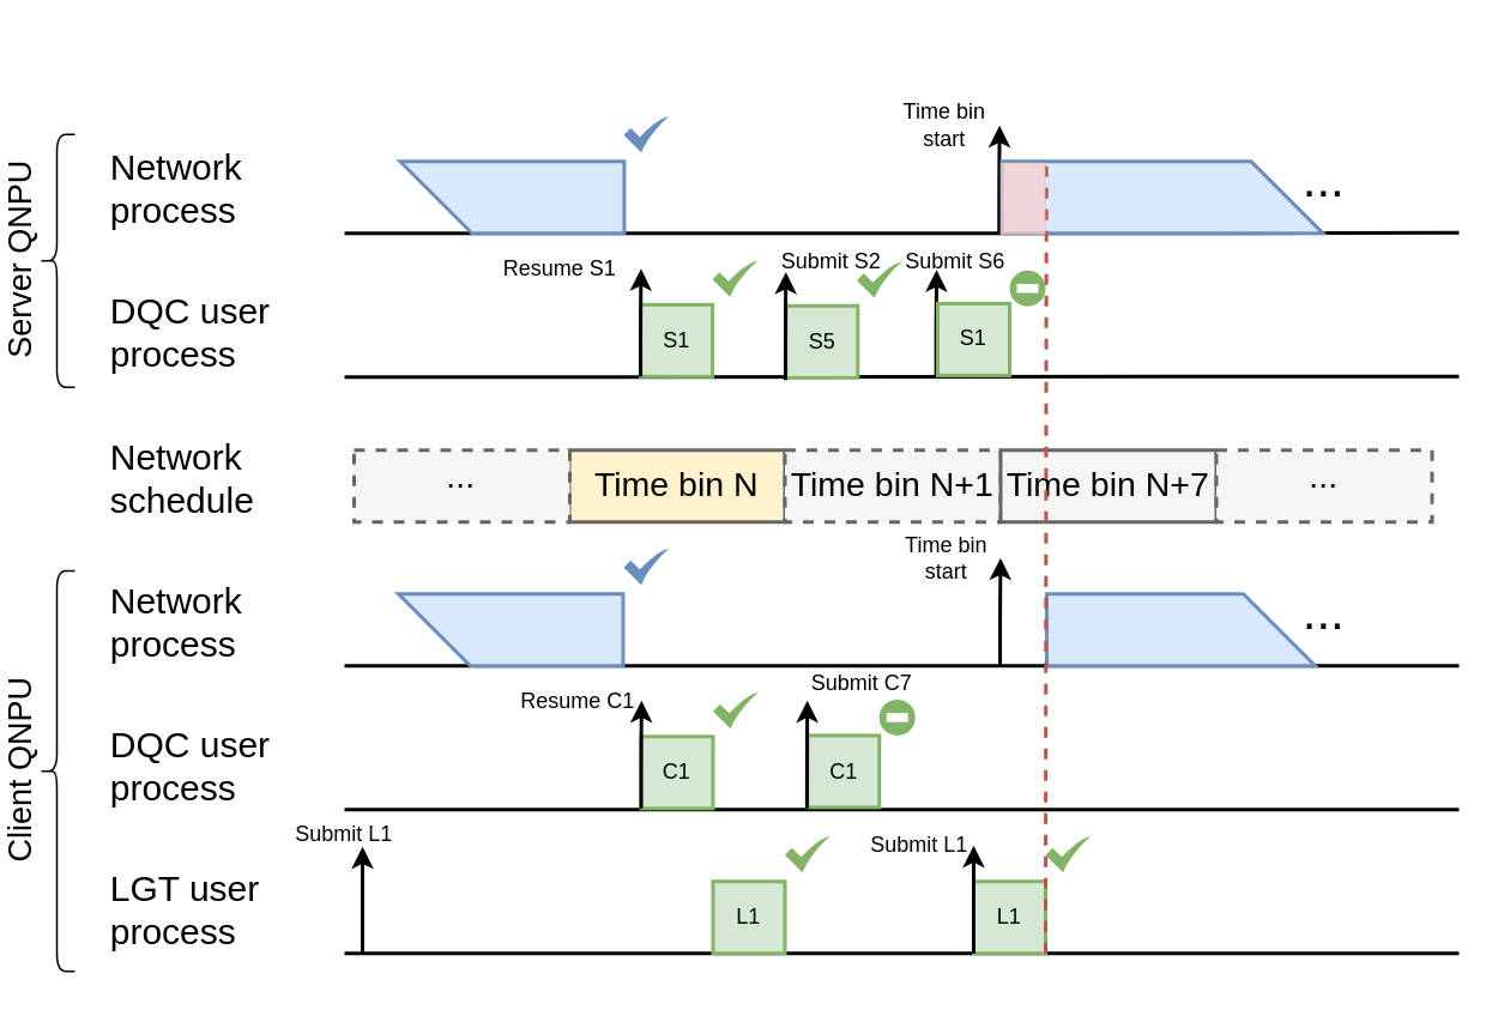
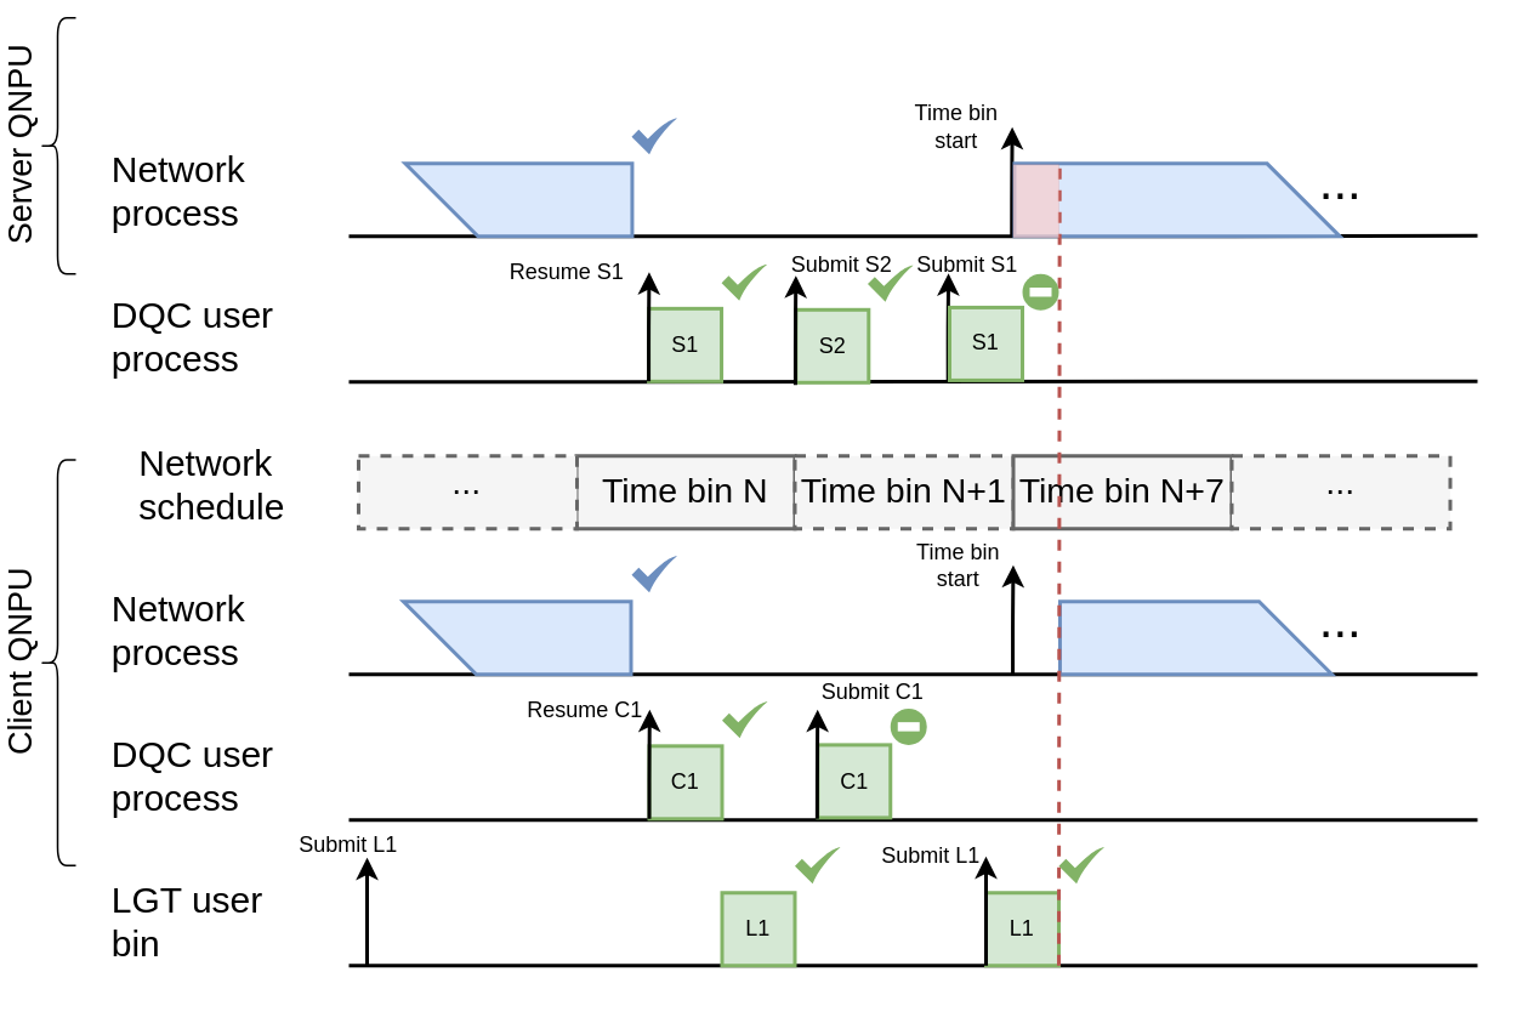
  <mxCell id="0" />
  <mxCell id="1" parent="0" />
- <mxCell id="2" value="Network schedule" style="text;html=1;strokeColor=none;fillColor=none;align=left;verticalAlign=middle;whiteSpace=wrap;rounded=0;fontSize=20;fontColor=#000000;fontFamily=Helvetica;spacing=0;" parent="1" vertex="1"><mxGeometry x="60" y="235" width="100" height="60" as="geometry" /></mxCell>
+ <mxCell id="2" value="Network schedule" style="text;html=1;strokeColor=none;fillColor=none;align=left;verticalAlign=middle;whiteSpace=wrap;rounded=0;fontSize=20;fontColor=#000000;fontFamily=Helvetica;spacing=0;" parent="1" vertex="1"><mxGeometry x="75" y="235" width="100" height="60" as="geometry" /></mxCell>
  <mxCell id="3" value="Network process" style="text;html=1;strokeColor=none;fillColor=none;align=left;verticalAlign=middle;whiteSpace=wrap;rounded=0;fontSize=20;fontColor=#000000;fontFamily=Helvetica;spacing=0;" parent="1" vertex="1"><mxGeometry x="60" y="315" width="100" height="60" as="geometry" /></mxCell>
  <mxCell id="4" value="DQC user process" style="text;html=1;strokeColor=none;fillColor=none;align=left;verticalAlign=middle;whiteSpace=wrap;rounded=0;fontSize=20;fontColor=#000000;fontFamily=Helvetica;spacing=0;" parent="1" vertex="1"><mxGeometry x="60" y="395" width="100" height="60" as="geometry" /></mxCell>
  <mxCell id="5" style="edgeStyle=orthogonalEdgeStyle;rounded=1;orthogonalLoop=1;jettySize=auto;html=1;strokeWidth=2;endArrow=none;endFill=0;" parent="1" edge="1"><mxGeometry relative="1" as="geometry"><mxPoint x="810" y="370" as="targetPoint" /><mxPoint x="190" y="370" as="sourcePoint" /></mxGeometry></mxCell>
  <mxCell id="6" style="edgeStyle=orthogonalEdgeStyle;rounded=1;orthogonalLoop=1;jettySize=auto;html=1;strokeWidth=2;endArrow=none;endFill=0;" parent="1" edge="1"><mxGeometry relative="1" as="geometry"><mxPoint x="810" y="450" as="targetPoint" /><mxPoint x="190" y="450" as="sourcePoint" /></mxGeometry></mxCell>
- <mxCell id="7" value="Time bin N" style="rounded=0;whiteSpace=wrap;html=1;strokeWidth=2;fillColor=#fff2cc;strokeColor=#666666;fontFamily=Helvetica;fontSize=19;" parent="1" vertex="1"><mxGeometry x="315" y="250" width="120" height="40" as="geometry" /></mxCell>
+ <mxCell id="7" value="Time bin N" style="rounded=0;whiteSpace=wrap;html=1;strokeWidth=2;fillColor=#f5f5f5;strokeColor=#666666;fontFamily=Helvetica;fontSize=19;" parent="1" vertex="1"><mxGeometry x="315" y="250" width="120" height="40" as="geometry" /></mxCell>
  <mxCell id="8" value="Time bin N+1" style="rounded=0;whiteSpace=wrap;html=1;strokeWidth=2;fillColor=#f5f5f5;strokeColor=#666666;fontFamily=Helvetica;fontSize=19;dashed=1;" parent="1" vertex="1"><mxGeometry x="435" y="250" width="120" height="40" as="geometry" /></mxCell>
  <mxCell id="9" value="C1" style="rounded=0;whiteSpace=wrap;html=1;strokeWidth=2;fillColor=#d5e8d4;strokeColor=#82b366;" parent="1" vertex="1"><mxGeometry x="355" y="409.38" width="40" height="40" as="geometry" /></mxCell>
  <mxCell id="10" value="" style="shape=card;whiteSpace=wrap;html=1;size=100;rotation=-90;fillColor=#dae8fc;strokeColor=#6c8ebf;strokeWidth=2;" parent="1" vertex="1"><mxGeometry x="262.5" y="287.5" width="40" height="125" as="geometry" /></mxCell>
- <mxCell id="11" value="LGT user process" style="text;html=1;strokeColor=none;fillColor=none;align=left;verticalAlign=middle;whiteSpace=wrap;rounded=0;fontSize=20;fontColor=#000000;fontFamily=Helvetica;spacing=0;" parent="1" vertex="1"><mxGeometry x="60" y="475" width="100" height="60" as="geometry" /></mxCell>
+ <mxCell id="11" value="LGT user bin" style="text;html=1;strokeColor=none;fillColor=none;align=left;verticalAlign=middle;whiteSpace=wrap;rounded=0;fontSize=20;fontColor=#000000;fontFamily=Helvetica;spacing=0;" parent="1" vertex="1"><mxGeometry x="60" y="475" width="100" height="60" as="geometry" /></mxCell>
  <mxCell id="12" style="edgeStyle=orthogonalEdgeStyle;rounded=1;orthogonalLoop=1;jettySize=auto;html=1;strokeWidth=2;endArrow=none;endFill=0;" parent="1" edge="1"><mxGeometry relative="1" as="geometry"><mxPoint x="810" y="530" as="targetPoint" /><mxPoint x="190" y="530" as="sourcePoint" /></mxGeometry></mxCell>
  <mxCell id="13" value="L1" style="rounded=0;whiteSpace=wrap;html=1;strokeWidth=2;fillColor=#d5e8d4;strokeColor=#82b366;" parent="1" vertex="1"><mxGeometry x="395" y="490" width="40" height="40" as="geometry" /></mxCell>
  <mxCell id="14" value="" style="html=1;aspect=fixed;strokeColor=none;shadow=0;align=center;verticalAlign=top;shape=mxgraph.gcp2.check;fontFamily=Times New Roman;fontSize=20;fillColor=#6C8EBF;" parent="1" vertex="1"><mxGeometry x="345.32" y="305" width="25" height="20" as="geometry" /></mxCell>
  <mxCell id="15" style="edgeStyle=orthogonalEdgeStyle;rounded=1;orthogonalLoop=1;jettySize=auto;html=1;strokeWidth=2;" parent="1" edge="1"><mxGeometry relative="1" as="geometry"><mxPoint x="355.25" y="389.38" as="targetPoint" /><mxPoint x="355" y="449.38" as="sourcePoint" /><Array as="points"><mxPoint x="355" y="419" /><mxPoint x="355" y="419" /></Array></mxGeometry></mxCell>
  <mxCell id="16" value="Resume C1" style="text;html=1;align=center;verticalAlign=middle;whiteSpace=wrap;rounded=0;" parent="1" vertex="1"><mxGeometry x="285" y="375" width="70" height="30" as="geometry" /></mxCell>
  <mxCell id="17" value="" style="html=1;aspect=fixed;strokeColor=none;shadow=0;align=center;verticalAlign=top;shape=mxgraph.gcp2.check;fontFamily=Times New Roman;fontSize=20;fillColor=#82B366;" parent="1" vertex="1"><mxGeometry x="395" y="385" width="25" height="20" as="geometry" /></mxCell>
  <mxCell id="18" value="" style="html=1;aspect=fixed;strokeColor=none;shadow=0;align=center;verticalAlign=top;shape=mxgraph.gcp2.check;fontFamily=Times New Roman;fontSize=20;fillColor=#82B366;" parent="1" vertex="1"><mxGeometry x="435" y="465" width="25" height="20" as="geometry" /></mxCell>
  <mxCell id="19" value="Network process" style="text;html=1;strokeColor=none;fillColor=none;align=left;verticalAlign=middle;whiteSpace=wrap;rounded=0;fontSize=20;fontColor=#000000;fontFamily=Helvetica;spacing=0;" parent="1" vertex="1"><mxGeometry x="60" y="74.37" width="100" height="60" as="geometry" /></mxCell>
  <mxCell id="20" value="DQC user process" style="text;html=1;strokeColor=none;fillColor=none;align=left;verticalAlign=middle;whiteSpace=wrap;rounded=0;fontSize=20;fontColor=#000000;fontFamily=Helvetica;spacing=0;" parent="1" vertex="1"><mxGeometry x="60" y="154.37" width="100" height="60" as="geometry" /></mxCell>
  <mxCell id="21" style="edgeStyle=orthogonalEdgeStyle;rounded=1;orthogonalLoop=1;jettySize=auto;html=1;strokeWidth=2;endArrow=none;endFill=0;" parent="1" edge="1"><mxGeometry relative="1" as="geometry"><mxPoint x="810" y="129" as="targetPoint" /><mxPoint x="190" y="129.37" as="sourcePoint" /><Array as="points"><mxPoint x="660" y="129" /><mxPoint x="660" y="129" /></Array></mxGeometry></mxCell>
  <mxCell id="22" style="edgeStyle=orthogonalEdgeStyle;rounded=1;orthogonalLoop=1;jettySize=auto;html=1;strokeWidth=2;endArrow=none;endFill=0;" parent="1" edge="1"><mxGeometry relative="1" as="geometry"><mxPoint x="810" y="209" as="targetPoint" /><mxPoint x="190" y="209.37" as="sourcePoint" /><Array as="points"><mxPoint x="660" y="210" /><mxPoint x="660" y="210" /></Array></mxGeometry></mxCell>
  <mxCell id="23" value="S1" style="rounded=0;whiteSpace=wrap;html=1;strokeWidth=2;fillColor=#d5e8d4;strokeColor=#82b366;" parent="1" vertex="1"><mxGeometry x="354.71" y="169.07" width="40" height="40" as="geometry" /></mxCell>
  <mxCell id="24" value="" style="shape=card;whiteSpace=wrap;html=1;size=100;rotation=-90;fillColor=#dae8fc;strokeColor=#6c8ebf;strokeWidth=2;" parent="1" vertex="1"><mxGeometry x="263.29" y="47.03" width="40" height="124.69" as="geometry" /></mxCell>
  <mxCell id="25" value="" style="html=1;aspect=fixed;strokeColor=none;shadow=0;align=center;verticalAlign=top;shape=mxgraph.gcp2.check;fontFamily=Times New Roman;fontSize=20;fillColor=#6C8EBF;" parent="1" vertex="1"><mxGeometry x="345.32" y="64.37" width="25" height="20" as="geometry" /></mxCell>
  <mxCell id="26" style="edgeStyle=orthogonalEdgeStyle;rounded=1;orthogonalLoop=1;jettySize=auto;html=1;strokeWidth=2;" parent="1" edge="1"><mxGeometry relative="1" as="geometry"><mxPoint x="354.96" y="149.07" as="targetPoint" /><mxPoint x="354.71" y="209.07" as="sourcePoint" /><Array as="points"><mxPoint x="355" y="179" /><mxPoint x="355" y="179" /></Array></mxGeometry></mxCell>
  <mxCell id="27" value="Resume S1" style="text;html=1;align=center;verticalAlign=middle;whiteSpace=wrap;rounded=0;" parent="1" vertex="1"><mxGeometry x="275.32" y="134.37" width="70" height="30" as="geometry" /></mxCell>
  <mxCell id="28" value="" style="html=1;aspect=fixed;strokeColor=none;shadow=0;align=center;verticalAlign=top;shape=mxgraph.gcp2.check;fontFamily=Times New Roman;fontSize=20;fillColor=#82B366;" parent="1" vertex="1"><mxGeometry x="394.71" y="144.69" width="25" height="20" as="geometry" /></mxCell>
  <mxCell id="29" value="Submit S2" style="text;html=1;align=center;verticalAlign=middle;whiteSpace=wrap;rounded=0;" parent="1" vertex="1"><mxGeometry x="430.83" y="130" width="60" height="30" as="geometry" /></mxCell>
- <mxCell id="30" value="S5" style="rounded=0;whiteSpace=wrap;html=1;strokeWidth=2;fillColor=#d5e8d4;strokeColor=#82b366;" parent="1" vertex="1"><mxGeometry x="435.54" y="169.7" width="40" height="40" as="geometry" /></mxCell>
+ <mxCell id="30" value="S2" style="rounded=0;whiteSpace=wrap;html=1;strokeWidth=2;fillColor=#d5e8d4;strokeColor=#82b366;" parent="1" vertex="1"><mxGeometry x="435.54" y="169.7" width="40" height="40" as="geometry" /></mxCell>
  <mxCell id="31" style="edgeStyle=orthogonalEdgeStyle;rounded=1;orthogonalLoop=1;jettySize=auto;html=1;strokeWidth=2;" parent="1" edge="1"><mxGeometry relative="1" as="geometry"><mxPoint x="435.54" y="150.95" as="targetPoint" /><mxPoint x="435.29" y="210.95" as="sourcePoint" /><Array as="points"><mxPoint x="435" y="181" /></Array></mxGeometry></mxCell>
  <mxCell id="32" style="edgeStyle=orthogonalEdgeStyle;rounded=1;orthogonalLoop=1;jettySize=auto;html=1;strokeWidth=2;" parent="1" edge="1"><mxGeometry relative="1" as="geometry"><mxPoint x="519.39" y="149.7" as="targetPoint" /><mxPoint x="519.14" y="209.7" as="sourcePoint" /><Array as="points"><mxPoint x="519" y="180" /><mxPoint x="519" y="180" /></Array></mxGeometry></mxCell>
- <mxCell id="33" value="Submit S6" style="text;html=1;align=center;verticalAlign=middle;whiteSpace=wrap;rounded=0;" parent="1" vertex="1"><mxGeometry x="500" y="129.69" width="60" height="30" as="geometry" /></mxCell>
+ <mxCell id="33" value="Submit S1" style="text;html=1;align=center;verticalAlign=middle;whiteSpace=wrap;rounded=0;" parent="1" vertex="1"><mxGeometry x="500" y="129.69" width="60" height="30" as="geometry" /></mxCell>
  <mxCell id="34" value="Time bin N+7" style="rounded=0;whiteSpace=wrap;html=1;strokeWidth=2;fillColor=#f5f5f5;strokeColor=#666666;fontFamily=Helvetica;fontSize=19;" parent="1" vertex="1"><mxGeometry x="555" y="250" width="120" height="40" as="geometry" /></mxCell>
  <mxCell id="35" value="C1" style="rounded=0;whiteSpace=wrap;html=1;strokeWidth=2;fillColor=#d5e8d4;strokeColor=#82b366;" parent="1" vertex="1"><mxGeometry x="447.5" y="408.76" width="40" height="40" as="geometry" /></mxCell>
  <mxCell id="36" style="edgeStyle=orthogonalEdgeStyle;rounded=1;orthogonalLoop=1;jettySize=auto;html=1;strokeWidth=2;" parent="1" edge="1"><mxGeometry relative="1" as="geometry"><mxPoint x="447.5" y="389.38" as="targetPoint" /><mxPoint x="447.25" y="449.38" as="sourcePoint" /><Array as="points"><mxPoint x="447" y="419" /><mxPoint x="448" y="419" /></Array></mxGeometry></mxCell>
  <mxCell id="37" value="" style="group" parent="1" vertex="1" connectable="0"><mxGeometry x="487.5" y="388.76" width="20" height="20" as="geometry" /></mxCell>
  <mxCell id="38" value="" style="ellipse;whiteSpace=wrap;html=1;aspect=fixed;strokeWidth=2;fillColor=#82B366;fontFamily=Times New Roman;fontSize=20;align=left;strokeColor=none;" parent="37" vertex="1"><mxGeometry width="20" height="20" as="geometry" /></mxCell>
  <mxCell id="39" value="" style="rounded=0;whiteSpace=wrap;html=1;strokeWidth=2;fontFamily=Times New Roman;fontSize=20;align=left;strokeColor=none;fillColor=#FFFFFF;" parent="37" vertex="1"><mxGeometry x="4" y="7.5" width="12" height="5" as="geometry" /></mxCell>
- <mxCell id="40" value="Submit C7" style="text;html=1;align=center;verticalAlign=middle;whiteSpace=wrap;rounded=0;" parent="1" vertex="1"><mxGeometry x="447.5" y="365" width="60" height="30" as="geometry" /></mxCell>
+ <mxCell id="40" value="Submit C1" style="text;html=1;align=center;verticalAlign=middle;whiteSpace=wrap;rounded=0;" parent="1" vertex="1"><mxGeometry x="447.5" y="365" width="60" height="30" as="geometry" /></mxCell>
  <mxCell id="41" value="L1" style="rounded=0;whiteSpace=wrap;html=1;strokeWidth=2;fillColor=#d5e8d4;strokeColor=#82b366;" parent="1" vertex="1"><mxGeometry x="540" y="490" width="40" height="40" as="geometry" /></mxCell>
  <mxCell id="42" style="edgeStyle=orthogonalEdgeStyle;rounded=1;orthogonalLoop=1;jettySize=auto;html=1;strokeWidth=2;" parent="1" edge="1"><mxGeometry relative="1" as="geometry"><mxPoint x="540" y="470" as="targetPoint" /><mxPoint x="540" y="530" as="sourcePoint" /></mxGeometry></mxCell>
  <mxCell id="43" value="Submit L1" style="text;html=1;align=center;verticalAlign=middle;whiteSpace=wrap;rounded=0;" parent="1" vertex="1"><mxGeometry x="480" y="455" width="60" height="30" as="geometry" /></mxCell>
  <mxCell id="44" value="" style="html=1;aspect=fixed;strokeColor=none;shadow=0;align=center;verticalAlign=top;shape=mxgraph.gcp2.check;fontFamily=Times New Roman;fontSize=20;fillColor=#82B366;" parent="1" vertex="1"><mxGeometry x="580" y="465" width="25" height="20" as="geometry" /></mxCell>
  <mxCell id="45" value="" style="shape=card;whiteSpace=wrap;html=1;size=100;rotation=90;fillColor=#dae8fc;strokeColor=#6c8ebf;strokeWidth=2;" parent="1" vertex="1"><mxGeometry x="635.32" y="275.32" width="40" height="149.38" as="geometry" /></mxCell>
  <mxCell id="46" style="edgeStyle=orthogonalEdgeStyle;rounded=1;orthogonalLoop=1;jettySize=auto;html=1;strokeWidth=2;" parent="1" edge="1"><mxGeometry relative="1" as="geometry"><mxPoint x="554.96" y="310" as="targetPoint" /><mxPoint x="554.71" y="370" as="sourcePoint" /><Array as="points"><mxPoint x="555" y="340" /></Array></mxGeometry></mxCell>
  <mxCell id="47" value="Time bin start" style="text;html=1;align=center;verticalAlign=middle;whiteSpace=wrap;rounded=0;" parent="1" vertex="1"><mxGeometry x="494.71" y="295" width="60" height="30" as="geometry" /></mxCell>
  <mxCell id="48" style="edgeStyle=orthogonalEdgeStyle;rounded=1;orthogonalLoop=1;jettySize=auto;html=1;strokeWidth=2;" parent="1" edge="1"><mxGeometry relative="1" as="geometry"><mxPoint x="554.42" y="69.37" as="targetPoint" /><mxPoint x="554.17" y="129.37" as="sourcePoint" /><Array as="points"><mxPoint x="554" y="99" /></Array></mxGeometry></mxCell>
  <mxCell id="49" value="Time bin start" style="text;html=1;align=center;verticalAlign=middle;whiteSpace=wrap;rounded=0;" parent="1" vertex="1"><mxGeometry x="494.17" y="54.37" width="60" height="30" as="geometry" /></mxCell>
  <mxCell id="50" value="" style="shape=card;whiteSpace=wrap;html=1;size=100;rotation=90;fillColor=#dae8fc;strokeColor=#6c8ebf;strokeWidth=2;" parent="1" vertex="1"><mxGeometry x="625" y="20" width="40" height="178.75" as="geometry" /></mxCell>
  <mxCell id="51" value="..." style="text;html=1;align=center;verticalAlign=middle;whiteSpace=wrap;rounded=0;fontSize=28;" parent="1" vertex="1"><mxGeometry x="705" y="84.37" width="60" height="30" as="geometry" /></mxCell>
  <mxCell id="52" value="..." style="text;html=1;align=center;verticalAlign=middle;whiteSpace=wrap;rounded=0;fontSize=28;" parent="1" vertex="1"><mxGeometry x="705" y="325" width="60" height="30" as="geometry" /></mxCell>
  <mxCell id="53" value="" style="rounded=0;whiteSpace=wrap;html=1;strokeWidth=2;fillColor=#f5f5f5;strokeColor=#666666;fontFamily=Helvetica;fontSize=19;dashed=1;" parent="1" vertex="1"><mxGeometry x="675" y="250" width="120" height="40" as="geometry" /></mxCell>
  <mxCell id="54" value="..." style="text;html=1;align=center;verticalAlign=middle;whiteSpace=wrap;rounded=0;fontSize=19;fontFamily=Helvetica;" parent="1" vertex="1"><mxGeometry x="705" y="250" width="60" height="30" as="geometry" /></mxCell>
- <mxCell id="55" value="Server QNPU" style="shape=curlyBracket;whiteSpace=wrap;html=1;rounded=1;labelPosition=left;verticalLabelPosition=middle;align=center;verticalAlign=middle;horizontal=0;fontSize=18;" parent="1" vertex="1"><mxGeometry x="20" y="74.37" width="20" height="140.63" as="geometry" /></mxCell>
- <mxCell id="56" value="Client QNPU" style="shape=curlyBracket;whiteSpace=wrap;html=1;rounded=1;labelPosition=left;verticalLabelPosition=middle;align=center;verticalAlign=middle;horizontal=0;fontSize=18;" parent="1" vertex="1"><mxGeometry x="20" y="317.19" width="20" height="222.81" as="geometry" /></mxCell>
+ <mxCell id="55" value="Server QNPU" style="shape=curlyBracket;whiteSpace=wrap;html=1;rounded=1;labelPosition=left;verticalLabelPosition=middle;align=center;verticalAlign=middle;horizontal=0;fontSize=18;" parent="1" vertex="1"><mxGeometry x="20" y="9.37" width="20" height="140.63" as="geometry" /></mxCell>
+ <mxCell id="56" value="Client QNPU" style="shape=curlyBracket;whiteSpace=wrap;html=1;rounded=1;labelPosition=left;verticalLabelPosition=middle;align=center;verticalAlign=middle;horizontal=0;fontSize=18;" parent="1" vertex="1"><mxGeometry x="20" y="252.19" width="20" height="222.81" as="geometry" /></mxCell>
  <mxCell id="57" value="" style="rounded=0;whiteSpace=wrap;html=1;strokeWidth=2;fillColor=#f5f5f5;strokeColor=#666666;fontFamily=Helvetica;fontSize=19;dashed=1;" parent="1" vertex="1"><mxGeometry x="195.32" y="250" width="120" height="40" as="geometry" /></mxCell>
  <mxCell id="58" style="edgeStyle=orthogonalEdgeStyle;rounded=1;orthogonalLoop=1;jettySize=auto;html=1;strokeWidth=2;" parent="1" edge="1"><mxGeometry relative="1" as="geometry"><mxPoint x="200" y="470.62" as="targetPoint" /><mxPoint x="200" y="530.62" as="sourcePoint" /></mxGeometry></mxCell>
  <mxCell id="59" value="Submit L1" style="text;html=1;align=center;verticalAlign=middle;whiteSpace=wrap;rounded=0;" parent="1" vertex="1"><mxGeometry x="160" y="449.38" width="60" height="30" as="geometry" /></mxCell>
  <mxCell id="60" value="" style="endArrow=none;html=1;exitX=1;exitY=1;exitDx=0;exitDy=0;entryX=0.008;entryY=0.861;entryDx=0;entryDy=0;entryPerimeter=0;fillColor=#f8cecc;strokeColor=#b85450;strokeWidth=2;dashed=1;" parent="1" source="41" target="50" edge="1"><mxGeometry width="50" height="50" relative="1" as="geometry"><mxPoint x="470" y="310" as="sourcePoint" /><mxPoint x="600" y="60" as="targetPoint" /></mxGeometry></mxCell>
  <mxCell id="61" value="" style="rounded=0;whiteSpace=wrap;html=1;strokeWidth=0;fillColor=#f8cecc;strokeColor=#b85450;opacity=70;" parent="1" vertex="1"><mxGeometry x="555" y="90" width="25" height="40" as="geometry" /></mxCell>
  <mxCell id="62" value="S1" style="rounded=0;whiteSpace=wrap;html=1;strokeWidth=2;fillColor=#d5e8d4;strokeColor=#82b366;" parent="1" vertex="1"><mxGeometry x="520" y="168.45" width="40" height="40" as="geometry" /></mxCell>
  <mxCell id="63" value="" style="html=1;aspect=fixed;strokeColor=none;shadow=0;align=center;verticalAlign=top;shape=mxgraph.gcp2.check;fontFamily=Times New Roman;fontSize=20;fillColor=#82B366;" parent="1" vertex="1"><mxGeometry x="475" y="145.32" width="25" height="20" as="geometry" /></mxCell>
  <mxCell id="64" value="" style="group" parent="1" vertex="1" connectable="0"><mxGeometry x="560" y="150" width="20" height="20" as="geometry" /></mxCell>
  <mxCell id="65" value="" style="ellipse;whiteSpace=wrap;html=1;aspect=fixed;strokeWidth=2;fillColor=#82B366;fontFamily=Times New Roman;fontSize=20;align=left;strokeColor=none;" parent="64" vertex="1"><mxGeometry width="20" height="20" as="geometry" /></mxCell>
  <mxCell id="66" value="" style="rounded=0;whiteSpace=wrap;html=1;strokeWidth=2;fontFamily=Times New Roman;fontSize=20;align=left;strokeColor=none;fillColor=#FFFFFF;" parent="64" vertex="1"><mxGeometry x="4" y="7.5" width="12" height="5" as="geometry" /></mxCell>
  <mxCell id="67" value="..." style="text;html=1;align=center;verticalAlign=middle;whiteSpace=wrap;rounded=0;fontSize=19;fontFamily=Helvetica;" parent="1" vertex="1"><mxGeometry x="225" y="250" width="60" height="30" as="geometry" /></mxCell>
